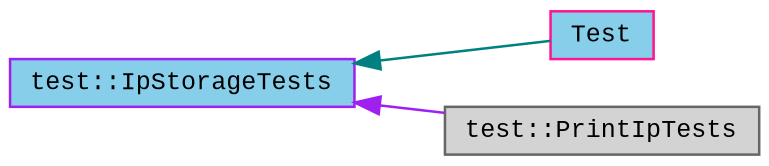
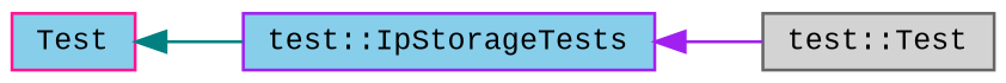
  digraph {
    fontname="Liberation Mono"
    rankdir=LR
    node [fillcolor=skyblue fontname="Liberation Mono" fontsize=10 shape=record style=filled]
    edge [dir=back fontname="Liberation Mono" fontsize=10 labelfontname=Helvetica labelfontsize=10 style=solid]
    n1 [color=deeppink height=0.2 label=Test width=0.4]
    n2 [color=purple height=0.2 label="test::IpStorageTests" width=0.4]
-   n3 [color=gray40 fillcolor=lightgrey height=0.2 label="test::PrintIpTests" width=0.4]
-   n2 -> n1 [color=teal]
+   n3 [color=gray40 fillcolor=lightgrey height=0.2 label="test::Test" width=0.4]
+   n1 -> n2 [color=teal]
    n2 -> n3 [color=purple]
  }
